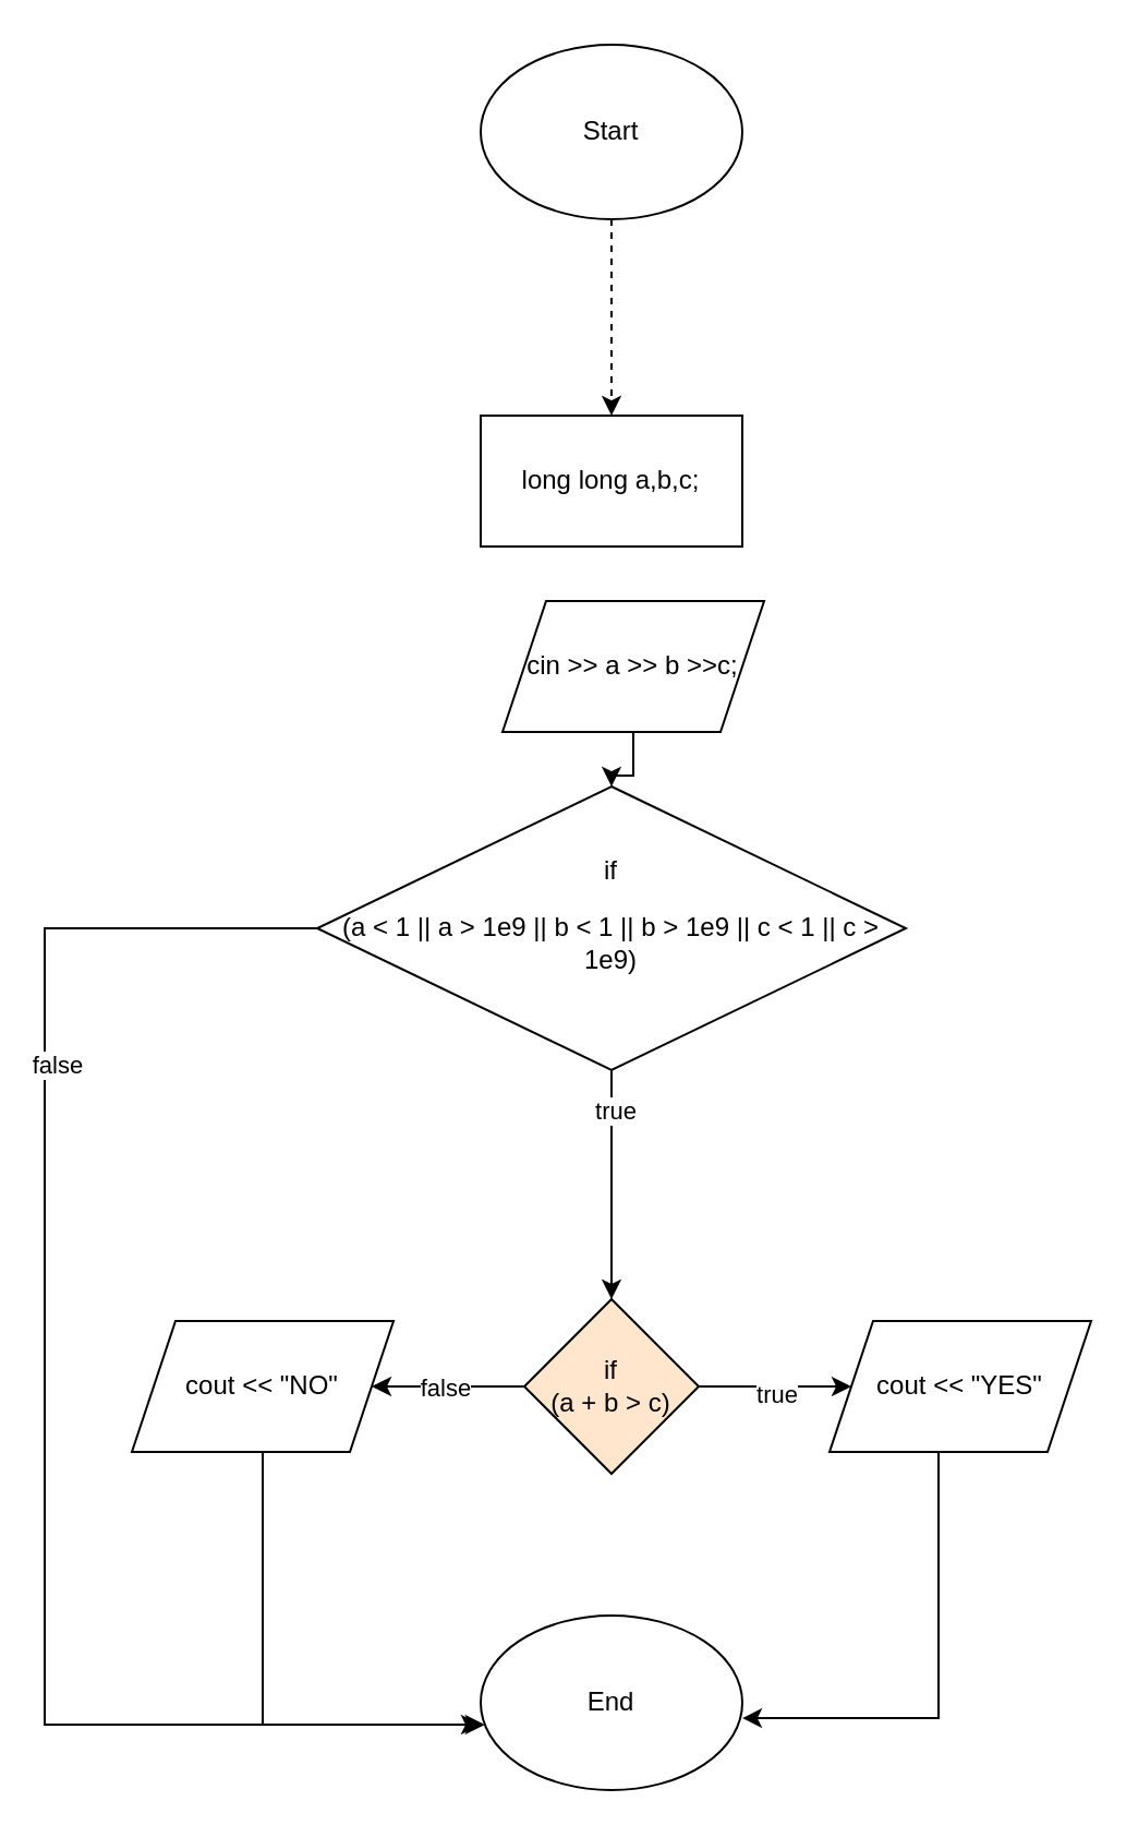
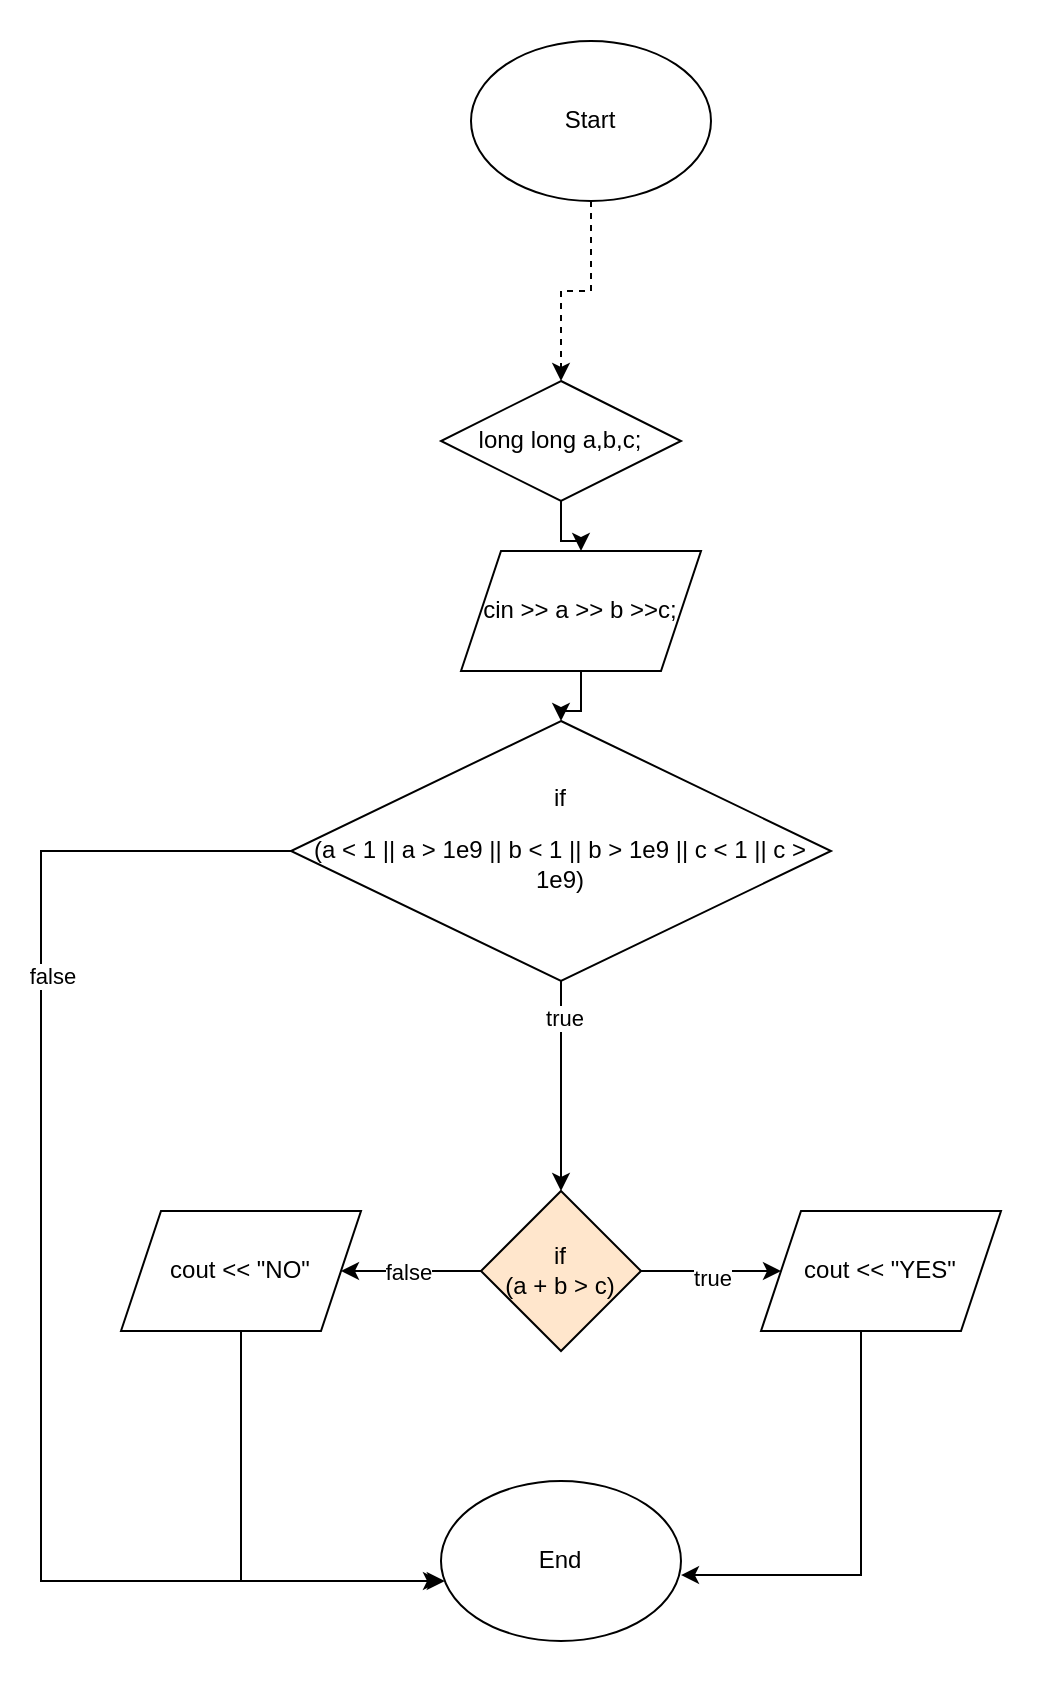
  <mxCell id="0" />
  <mxCell id="1" parent="0" />
  <mxCell id="2" value="" style="edgeStyle=orthogonalEdgeStyle;rounded=0;orthogonalLoop=1;jettySize=auto;html=1;dashed=1;" edge="1" parent="1" source="3" target="5"><mxGeometry relative="1" as="geometry" /></mxCell>
- <mxCell id="3" value="Start" style="ellipse;whiteSpace=wrap;html=1;" vertex="1" parent="1"><mxGeometry x="220" y="20" width="120" height="80" as="geometry" /></mxCell>
- <mxCell id="5" value="long long a,b,c;" style="whiteSpace=wrap;html=1;" vertex="1" parent="1"><mxGeometry x="220" y="190" width="120" height="60" as="geometry" /></mxCell>
+ <mxCell id="3" value="Start" style="ellipse;whiteSpace=wrap;html=1;" vertex="1" parent="1"><mxGeometry x="235" y="20" width="120" height="80" as="geometry" /></mxCell>
+ <mxCell id="4" value="" style="edgeStyle=orthogonalEdgeStyle;rounded=0;orthogonalLoop=1;jettySize=auto;html=1;" edge="1" parent="1" source="5" target="7"><mxGeometry relative="1" as="geometry" /></mxCell>
+ <mxCell id="5" value="long long a,b,c;" style="rhombus;whiteSpace=wrap;html=1;" vertex="1" parent="1"><mxGeometry x="220" y="190" width="120" height="60" as="geometry" /></mxCell>
  <mxCell id="6" value="" style="edgeStyle=orthogonalEdgeStyle;rounded=0;orthogonalLoop=1;jettySize=auto;html=1;" edge="1" parent="1" source="7" target="12"><mxGeometry relative="1" as="geometry" /></mxCell>
  <mxCell id="7" value="cin &amp;gt;&amp;gt; a &amp;gt;&amp;gt; b &amp;gt;&amp;gt;c;" style="shape=parallelogram;perimeter=parallelogramPerimeter;whiteSpace=wrap;html=1;fixedSize=1;" vertex="1" parent="1"><mxGeometry x="230" y="275" width="120" height="60" as="geometry" /></mxCell>
  <mxCell id="8" value="" style="edgeStyle=orthogonalEdgeStyle;rounded=0;orthogonalLoop=1;jettySize=auto;html=1;" edge="1" parent="1" source="12" target="17"><mxGeometry relative="1" as="geometry" /></mxCell>
  <mxCell id="9" value="true" style="edgeLabel;html=1;align=center;verticalAlign=middle;resizable=0;points=[];" vertex="1" connectable="0" parent="8"><mxGeometry x="-0.657" y="1" relative="1" as="geometry"><mxPoint as="offset" /></mxGeometry></mxCell>
  <mxCell id="10" style="edgeStyle=orthogonalEdgeStyle;rounded=0;orthogonalLoop=1;jettySize=auto;html=1;" edge="1" parent="1" source="12" target="20"><mxGeometry relative="1" as="geometry"><Array as="points"><mxPoint x="20" y="425" /><mxPoint x="20" y="790" /></Array></mxGeometry></mxCell>
  <mxCell id="11" value="false" style="edgeLabel;html=1;align=center;verticalAlign=middle;resizable=0;points=[];" vertex="1" connectable="0" parent="10"><mxGeometry x="-0.46" y="5" relative="1" as="geometry"><mxPoint as="offset" /></mxGeometry></mxCell>
  <mxCell id="12" value="if&lt;div&gt;&lt;p data-pm-slice=&quot;0 0 []&quot;&gt;(a &amp;lt; 1 || a &amp;gt; 1e9 || b &amp;lt; 1 || b &amp;gt; 1e9 || c &amp;lt; 1 || c &amp;gt; 1e9)&lt;/p&gt;&lt;/div&gt;" style="rhombus;whiteSpace=wrap;html=1;" vertex="1" parent="1"><mxGeometry x="145" y="360" width="270" height="130" as="geometry" /></mxCell>
  <mxCell id="13" value="" style="edgeStyle=orthogonalEdgeStyle;rounded=0;orthogonalLoop=1;jettySize=auto;html=1;" edge="1" parent="1" source="17" target="18"><mxGeometry relative="1" as="geometry" /></mxCell>
  <mxCell id="14" value="true" style="edgeLabel;html=1;align=center;verticalAlign=middle;resizable=0;points=[];" vertex="1" connectable="0" parent="13"><mxGeometry y="-3" relative="1" as="geometry"><mxPoint as="offset" /></mxGeometry></mxCell>
  <mxCell id="15" value="" style="edgeStyle=orthogonalEdgeStyle;rounded=0;orthogonalLoop=1;jettySize=auto;html=1;" edge="1" parent="1" source="17" target="19"><mxGeometry relative="1" as="geometry" /></mxCell>
  <mxCell id="16" value="false" style="edgeLabel;html=1;align=center;verticalAlign=middle;resizable=0;points=[];" vertex="1" connectable="0" parent="15"><mxGeometry x="0.057" relative="1" as="geometry"><mxPoint as="offset" /></mxGeometry></mxCell>
  <mxCell id="17" value="if&lt;div&gt;(a + b &amp;gt; c)&lt;/div&gt;" style="rhombus;whiteSpace=wrap;html=1;fillColor=#ffe6cc;" vertex="1" parent="1"><mxGeometry x="240" y="595" width="80" height="80" as="geometry" /></mxCell>
  <mxCell id="18" value="cout &amp;lt;&amp;lt; &quot;YES&quot;" style="shape=parallelogram;perimeter=parallelogramPerimeter;whiteSpace=wrap;html=1;fixedSize=1;" vertex="1" parent="1"><mxGeometry x="380" y="605" width="120" height="60" as="geometry" /></mxCell>
  <mxCell id="19" value="cout &amp;lt;&amp;lt; &quot;NO&quot;" style="shape=parallelogram;perimeter=parallelogramPerimeter;whiteSpace=wrap;html=1;fixedSize=1;" vertex="1" parent="1"><mxGeometry x="60" y="605" width="120" height="60" as="geometry" /></mxCell>
  <mxCell id="20" value="End" style="ellipse;whiteSpace=wrap;html=1;" vertex="1" parent="1"><mxGeometry x="220" y="740" width="120" height="80" as="geometry" /></mxCell>
  <mxCell id="21" style="edgeStyle=orthogonalEdgeStyle;rounded=0;orthogonalLoop=1;jettySize=auto;html=1;entryX=1;entryY=0.588;entryDx=0;entryDy=0;entryPerimeter=0;" edge="1" parent="1" source="18" target="20"><mxGeometry relative="1" as="geometry"><Array as="points"><mxPoint x="430" y="787" /></Array></mxGeometry></mxCell>
  <mxCell id="22" style="edgeStyle=orthogonalEdgeStyle;rounded=0;orthogonalLoop=1;jettySize=auto;html=1;entryX=0;entryY=0.625;entryDx=0;entryDy=0;entryPerimeter=0;" edge="1" parent="1" source="19" target="20"><mxGeometry relative="1" as="geometry"><Array as="points"><mxPoint x="120" y="790" /></Array></mxGeometry></mxCell>
